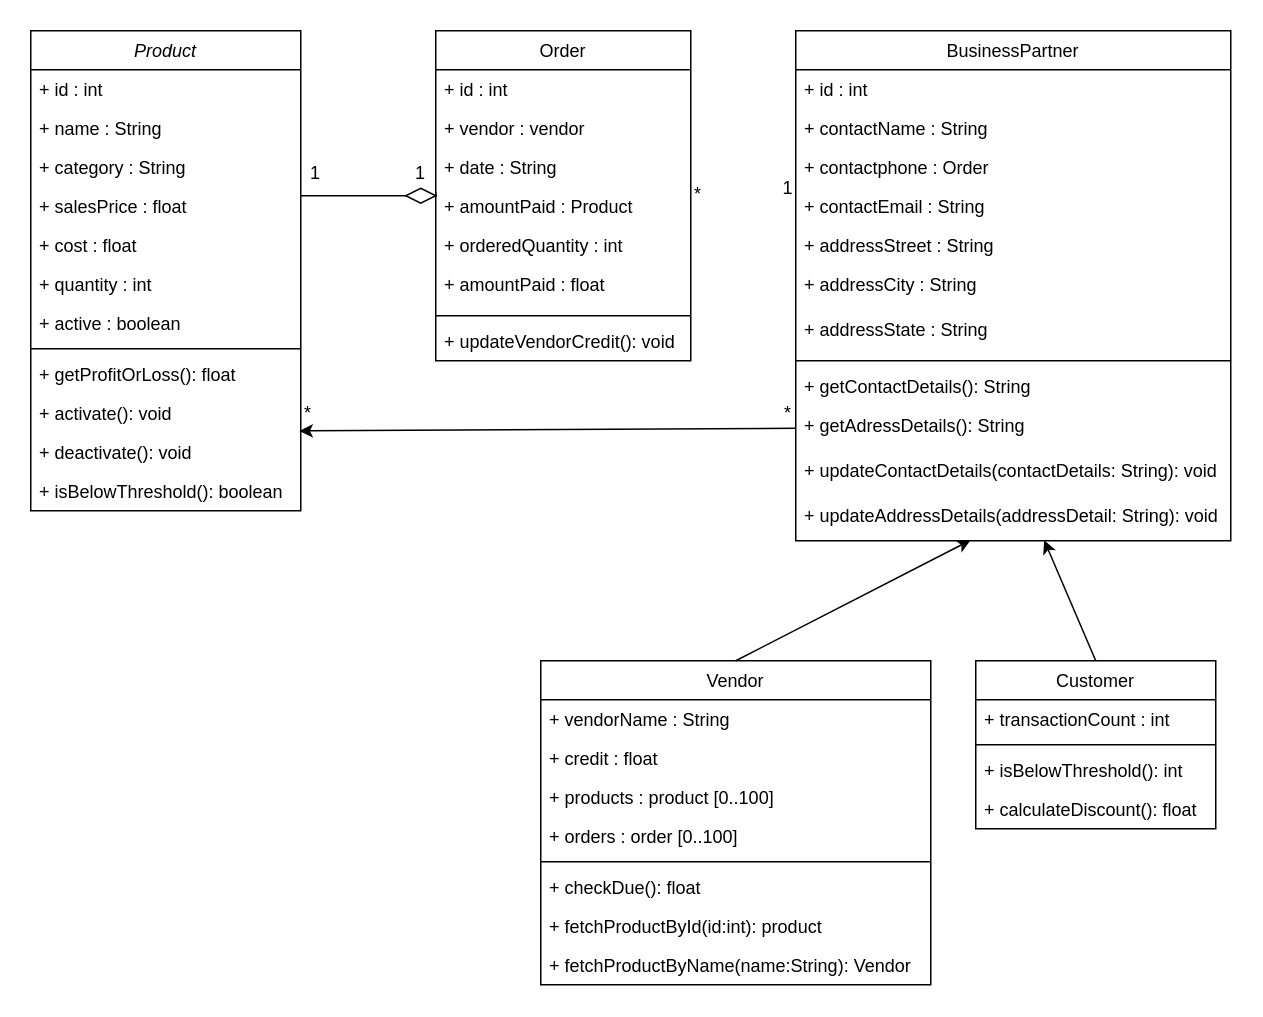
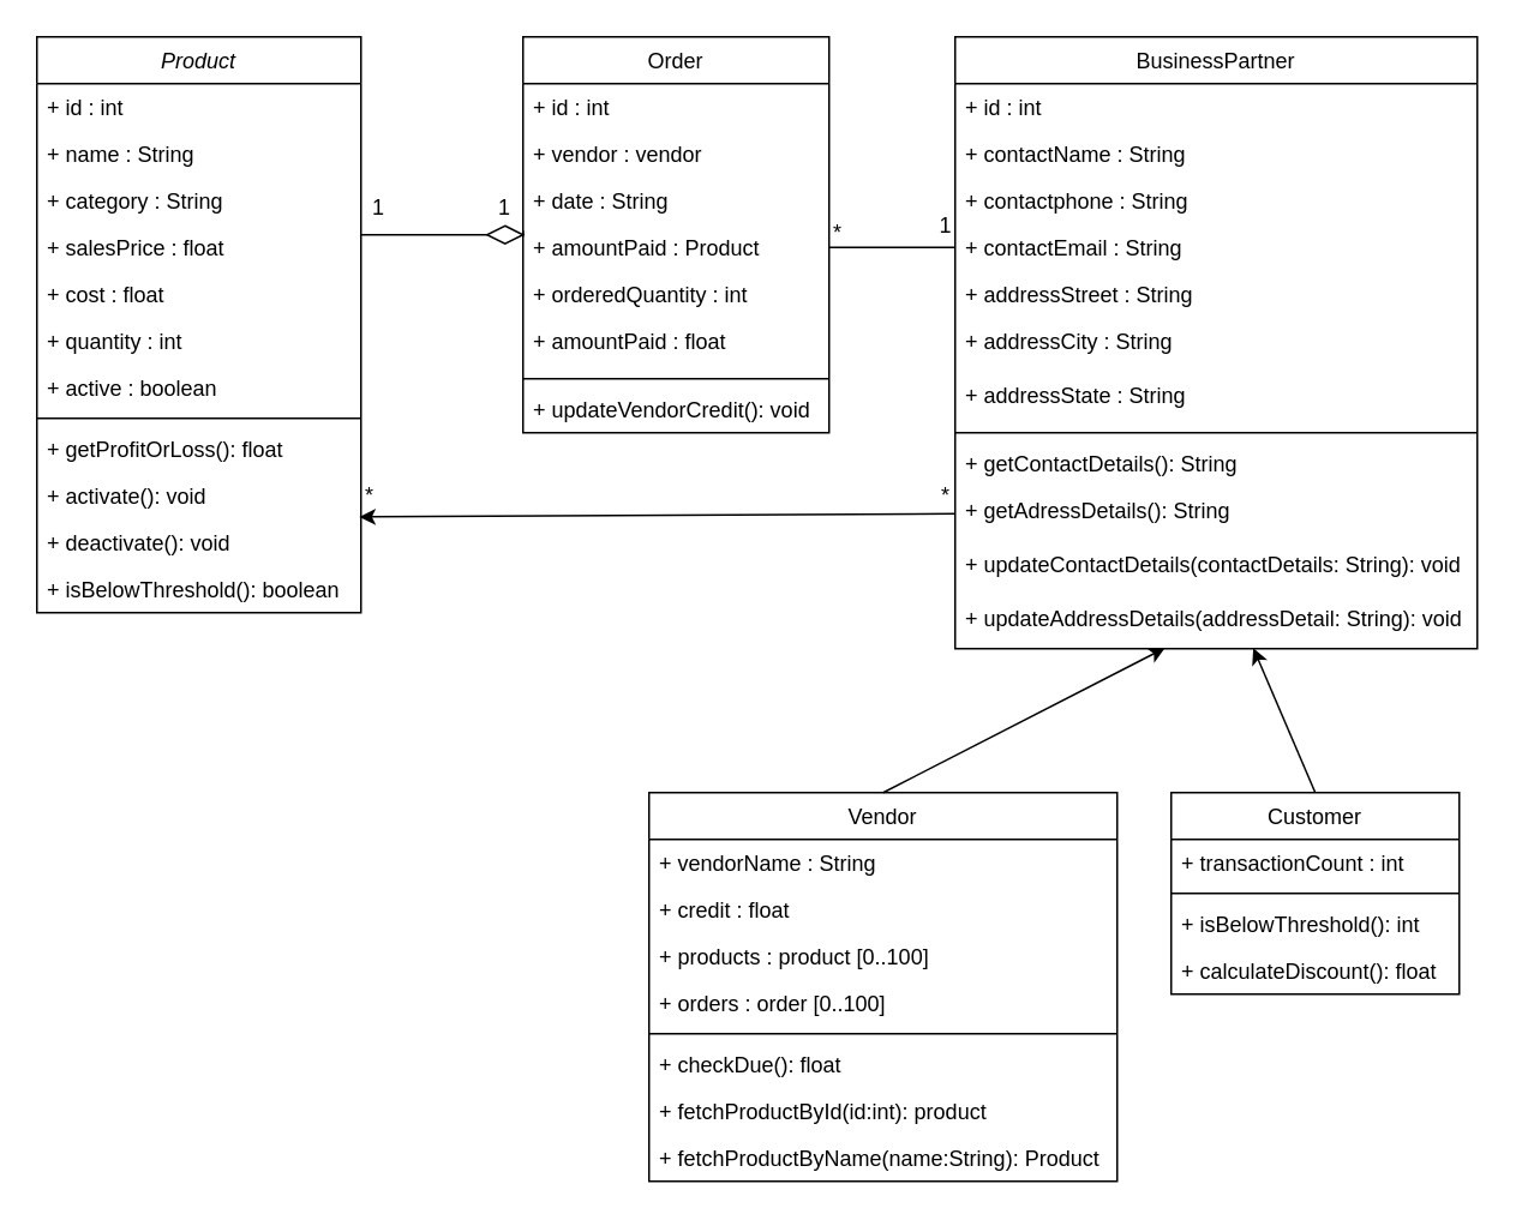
  <mxCell id="0" />
  <mxCell id="1" parent="0" />
  <mxCell id="2" value="Product" style="swimlane;fontStyle=2;align=center;verticalAlign=top;childLayout=stackLayout;horizontal=1;startSize=26;horizontalStack=0;resizeParent=1;resizeLast=0;collapsible=1;marginBottom=0;rounded=0;shadow=0;strokeWidth=1;" parent="1" vertex="1"><mxGeometry x="20" y="20" width="180" height="320" as="geometry"><mxRectangle x="230" y="140" width="160" height="26" as="alternateBounds" /></mxGeometry></mxCell>
  <mxCell id="3" value="+ id : int" style="text;align=left;verticalAlign=top;spacingLeft=4;spacingRight=4;overflow=hidden;rotatable=0;points=[[0,0.5],[1,0.5]];portConstraint=eastwest;" parent="2" vertex="1"><mxGeometry y="26" width="180" height="26" as="geometry" /></mxCell>
  <mxCell id="4" value="+ name : String" style="text;align=left;verticalAlign=top;spacingLeft=4;spacingRight=4;overflow=hidden;rotatable=0;points=[[0,0.5],[1,0.5]];portConstraint=eastwest;rounded=0;shadow=0;html=0;" parent="2" vertex="1"><mxGeometry y="52" width="180" height="26" as="geometry" /></mxCell>
  <mxCell id="5" value="+ category : String" style="text;align=left;verticalAlign=top;spacingLeft=4;spacingRight=4;overflow=hidden;rotatable=0;points=[[0,0.5],[1,0.5]];portConstraint=eastwest;rounded=0;shadow=0;html=0;" parent="2" vertex="1"><mxGeometry y="78" width="180" height="26" as="geometry" /></mxCell>
  <mxCell id="6" value="+ salesPrice : float" style="text;align=left;verticalAlign=top;spacingLeft=4;spacingRight=4;overflow=hidden;rotatable=0;points=[[0,0.5],[1,0.5]];portConstraint=eastwest;rounded=0;shadow=0;html=0;" vertex="1" parent="2"><mxGeometry y="104" width="180" height="26" as="geometry" /></mxCell>
  <mxCell id="7" value="+ cost : float" style="text;align=left;verticalAlign=top;spacingLeft=4;spacingRight=4;overflow=hidden;rotatable=0;points=[[0,0.5],[1,0.5]];portConstraint=eastwest;rounded=0;shadow=0;html=0;" vertex="1" parent="2"><mxGeometry y="130" width="180" height="26" as="geometry" /></mxCell>
  <mxCell id="8" value="+ quantity : int" style="text;align=left;verticalAlign=top;spacingLeft=4;spacingRight=4;overflow=hidden;rotatable=0;points=[[0,0.5],[1,0.5]];portConstraint=eastwest;rounded=0;shadow=0;html=0;" vertex="1" parent="2"><mxGeometry y="156" width="180" height="26" as="geometry" /></mxCell>
  <mxCell id="9" value="+ active : boolean" style="text;align=left;verticalAlign=top;spacingLeft=4;spacingRight=4;overflow=hidden;rotatable=0;points=[[0,0.5],[1,0.5]];portConstraint=eastwest;rounded=0;shadow=0;html=0;" vertex="1" parent="2"><mxGeometry y="182" width="180" height="26" as="geometry" /></mxCell>
  <mxCell id="10" value="" style="line;html=1;strokeWidth=1;align=left;verticalAlign=middle;spacingTop=-1;spacingLeft=3;spacingRight=3;rotatable=0;labelPosition=right;points=[];portConstraint=eastwest;" parent="2" vertex="1"><mxGeometry y="208" width="180" height="8" as="geometry" /></mxCell>
  <mxCell id="11" value="+ getProfitOrLoss(): float" style="text;align=left;verticalAlign=top;spacingLeft=4;spacingRight=4;overflow=hidden;rotatable=0;points=[[0,0.5],[1,0.5]];portConstraint=eastwest;" parent="2" vertex="1"><mxGeometry y="216" width="180" height="26" as="geometry" /></mxCell>
  <mxCell id="12" value="+ activate(): void" style="text;align=left;verticalAlign=top;spacingLeft=4;spacingRight=4;overflow=hidden;rotatable=0;points=[[0,0.5],[1,0.5]];portConstraint=eastwest;" vertex="1" parent="2"><mxGeometry y="242" width="180" height="26" as="geometry" /></mxCell>
  <mxCell id="13" value="+ deactivate(): void" style="text;align=left;verticalAlign=top;spacingLeft=4;spacingRight=4;overflow=hidden;rotatable=0;points=[[0,0.5],[1,0.5]];portConstraint=eastwest;" vertex="1" parent="2"><mxGeometry y="268" width="180" height="26" as="geometry" /></mxCell>
  <mxCell id="14" value="+ isBelowThreshold(): boolean" style="text;align=left;verticalAlign=top;spacingLeft=4;spacingRight=4;overflow=hidden;rotatable=0;points=[[0,0.5],[1,0.5]];portConstraint=eastwest;" vertex="1" parent="2"><mxGeometry y="294" width="180" height="26" as="geometry" /></mxCell>
  <mxCell id="15" value="Order" style="swimlane;fontStyle=0;align=center;verticalAlign=top;childLayout=stackLayout;horizontal=1;startSize=26;horizontalStack=0;resizeParent=1;resizeLast=0;collapsible=1;marginBottom=0;rounded=0;shadow=0;strokeWidth=1;" parent="1" vertex="1"><mxGeometry x="290" y="20" width="170" height="220" as="geometry"><mxRectangle x="550" y="140" width="160" height="26" as="alternateBounds" /></mxGeometry></mxCell>
  <mxCell id="16" value="+ id : int        " style="text;align=left;verticalAlign=top;spacingLeft=4;spacingRight=4;overflow=hidden;rotatable=0;points=[[0,0.5],[1,0.5]];portConstraint=eastwest;" parent="15" vertex="1"><mxGeometry y="26" width="170" height="26" as="geometry" /></mxCell>
  <mxCell id="17" value="+ vendor : vendor" style="text;align=left;verticalAlign=top;spacingLeft=4;spacingRight=4;overflow=hidden;rotatable=0;points=[[0,0.5],[1,0.5]];portConstraint=eastwest;rounded=0;shadow=0;html=0;" parent="15" vertex="1"><mxGeometry y="52" width="170" height="26" as="geometry" /></mxCell>
  <mxCell id="18" value="+ date : String" style="text;align=left;verticalAlign=top;spacingLeft=4;spacingRight=4;overflow=hidden;rotatable=0;points=[[0,0.5],[1,0.5]];portConstraint=eastwest;rounded=0;shadow=0;html=0;" parent="15" vertex="1"><mxGeometry y="78" width="170" height="26" as="geometry" /></mxCell>
  <mxCell id="19" value="+ amountPaid : Product" style="text;align=left;verticalAlign=top;spacingLeft=4;spacingRight=4;overflow=hidden;rotatable=0;points=[[0,0.5],[1,0.5]];portConstraint=eastwest;rounded=0;shadow=0;html=0;" parent="15" vertex="1"><mxGeometry y="104" width="170" height="26" as="geometry" /></mxCell>
  <mxCell id="20" value="+ orderedQuantity : int" style="text;align=left;verticalAlign=top;spacingLeft=4;spacingRight=4;overflow=hidden;rotatable=0;points=[[0,0.5],[1,0.5]];portConstraint=eastwest;rounded=0;shadow=0;html=0;" parent="15" vertex="1"><mxGeometry y="130" width="170" height="26" as="geometry" /></mxCell>
  <mxCell id="21" value="+ amountPaid : float" style="text;align=left;verticalAlign=top;spacingLeft=4;spacingRight=4;overflow=hidden;rotatable=0;points=[[0,0.5],[1,0.5]];portConstraint=eastwest;" parent="15" vertex="1"><mxGeometry y="156" width="170" height="30" as="geometry" /></mxCell>
  <mxCell id="22" value="" style="line;html=1;strokeWidth=1;align=left;verticalAlign=middle;spacingTop=-1;spacingLeft=3;spacingRight=3;rotatable=0;labelPosition=right;points=[];portConstraint=eastwest;" parent="15" vertex="1"><mxGeometry y="186" width="170" height="8" as="geometry" /></mxCell>
  <mxCell id="23" value="+ updateVendorCredit(): void" style="text;align=left;verticalAlign=top;spacingLeft=4;spacingRight=4;overflow=hidden;rotatable=0;points=[[0,0.5],[1,0.5]];portConstraint=eastwest;" parent="15" vertex="1"><mxGeometry y="194" width="170" height="26" as="geometry" /></mxCell>
  <mxCell id="24" value="BusinessPartner" style="swimlane;fontStyle=0;align=center;verticalAlign=top;childLayout=stackLayout;horizontal=1;startSize=26;horizontalStack=0;resizeParent=1;resizeLast=0;collapsible=1;marginBottom=0;rounded=0;shadow=0;strokeWidth=1;" vertex="1" parent="1"><mxGeometry x="530" y="20" width="290" height="340" as="geometry"><mxRectangle x="550" y="140" width="160" height="26" as="alternateBounds" /></mxGeometry></mxCell>
  <mxCell id="25" value="+ id : int        " style="text;align=left;verticalAlign=top;spacingLeft=4;spacingRight=4;overflow=hidden;rotatable=0;points=[[0,0.5],[1,0.5]];portConstraint=eastwest;" vertex="1" parent="24"><mxGeometry y="26" width="290" height="26" as="geometry" /></mxCell>
  <mxCell id="26" value="+ contactName : String" style="text;align=left;verticalAlign=top;spacingLeft=4;spacingRight=4;overflow=hidden;rotatable=0;points=[[0,0.5],[1,0.5]];portConstraint=eastwest;rounded=0;shadow=0;html=0;" vertex="1" parent="24"><mxGeometry y="52" width="290" height="26" as="geometry" /></mxCell>
- <mxCell id="27" value="+ contactphone : Order" style="text;align=left;verticalAlign=top;spacingLeft=4;spacingRight=4;overflow=hidden;rotatable=0;points=[[0,0.5],[1,0.5]];portConstraint=eastwest;rounded=0;shadow=0;html=0;" vertex="1" parent="24"><mxGeometry y="78" width="290" height="26" as="geometry" /></mxCell>
+ <mxCell id="27" value="+ contactphone : String" style="text;align=left;verticalAlign=top;spacingLeft=4;spacingRight=4;overflow=hidden;rotatable=0;points=[[0,0.5],[1,0.5]];portConstraint=eastwest;rounded=0;shadow=0;html=0;" vertex="1" parent="24"><mxGeometry y="78" width="290" height="26" as="geometry" /></mxCell>
  <mxCell id="28" value="+ contactEmail : String" style="text;align=left;verticalAlign=top;spacingLeft=4;spacingRight=4;overflow=hidden;rotatable=0;points=[[0,0.5],[1,0.5]];portConstraint=eastwest;rounded=0;shadow=0;html=0;" vertex="1" parent="24"><mxGeometry y="104" width="290" height="26" as="geometry" /></mxCell>
  <mxCell id="29" value="+ addressStreet : String" style="text;align=left;verticalAlign=top;spacingLeft=4;spacingRight=4;overflow=hidden;rotatable=0;points=[[0,0.5],[1,0.5]];portConstraint=eastwest;rounded=0;shadow=0;html=0;" vertex="1" parent="24"><mxGeometry y="130" width="290" height="26" as="geometry" /></mxCell>
  <mxCell id="30" value="+ addressCity : String" style="text;align=left;verticalAlign=top;spacingLeft=4;spacingRight=4;overflow=hidden;rotatable=0;points=[[0,0.5],[1,0.5]];portConstraint=eastwest;" vertex="1" parent="24"><mxGeometry y="156" width="290" height="30" as="geometry" /></mxCell>
  <mxCell id="31" value="+ addressState : String" style="text;align=left;verticalAlign=top;spacingLeft=4;spacingRight=4;overflow=hidden;rotatable=0;points=[[0,0.5],[1,0.5]];portConstraint=eastwest;" vertex="1" parent="24"><mxGeometry y="186" width="290" height="30" as="geometry" /></mxCell>
  <mxCell id="32" value="" style="line;html=1;strokeWidth=1;align=left;verticalAlign=middle;spacingTop=-1;spacingLeft=3;spacingRight=3;rotatable=0;labelPosition=right;points=[];portConstraint=eastwest;" vertex="1" parent="24"><mxGeometry y="216" width="290" height="8" as="geometry" /></mxCell>
  <mxCell id="33" value="+ getContactDetails(): String" style="text;align=left;verticalAlign=top;spacingLeft=4;spacingRight=4;overflow=hidden;rotatable=0;points=[[0,0.5],[1,0.5]];portConstraint=eastwest;" vertex="1" parent="24"><mxGeometry y="224" width="290" height="26" as="geometry" /></mxCell>
  <mxCell id="34" value="+ getAdressDetails(): String" style="text;align=left;verticalAlign=top;spacingLeft=4;spacingRight=4;overflow=hidden;rotatable=0;points=[[0,0.5],[1,0.5]];portConstraint=eastwest;" vertex="1" parent="24"><mxGeometry y="250" width="290" height="30" as="geometry" /></mxCell>
  <mxCell id="35" value="+ updateContactDetails(contactDetails: String): void" style="text;align=left;verticalAlign=top;spacingLeft=4;spacingRight=4;overflow=hidden;rotatable=0;points=[[0,0.5],[1,0.5]];portConstraint=eastwest;" vertex="1" parent="24"><mxGeometry y="280" width="290" height="30" as="geometry" /></mxCell>
  <mxCell id="36" value="+ updateAddressDetails(addressDetail: String): void" style="text;align=left;verticalAlign=top;spacingLeft=4;spacingRight=4;overflow=hidden;rotatable=0;points=[[0,0.5],[1,0.5]];portConstraint=eastwest;" vertex="1" parent="24"><mxGeometry y="310" width="290" height="30" as="geometry" /></mxCell>
  <mxCell id="37" value="" style="endArrow=classic;html=1;rounded=0;entryX=0.995;entryY=0.953;entryDx=0;entryDy=0;entryPerimeter=0;exitX=0;exitY=0.5;exitDx=0;exitDy=0;" edge="1" parent="1" source="34" target="12"><mxGeometry width="50" height="50" relative="1" as="geometry"><mxPoint x="320" y="340" as="sourcePoint" /><mxPoint x="370" y="290" as="targetPoint" /></mxGeometry></mxCell>
+ <mxCell id="38" value="" style="endArrow=none;html=1;rounded=0;entryX=0;entryY=0.5;entryDx=0;entryDy=0;exitX=1;exitY=0.5;exitDx=0;exitDy=0;" edge="1" parent="1" source="19" target="28"><mxGeometry width="50" height="50" relative="1" as="geometry"><mxPoint x="320" y="340" as="sourcePoint" /><mxPoint x="370" y="290" as="targetPoint" /></mxGeometry></mxCell>
  <mxCell id="39" value="Vendor" style="swimlane;fontStyle=0;align=center;verticalAlign=top;childLayout=stackLayout;horizontal=1;startSize=26;horizontalStack=0;resizeParent=1;resizeLast=0;collapsible=1;marginBottom=0;rounded=0;shadow=0;strokeWidth=1;" vertex="1" parent="1"><mxGeometry x="360" y="440" width="260" height="216" as="geometry"><mxRectangle x="340" y="380" width="170" height="26" as="alternateBounds" /></mxGeometry></mxCell>
  <mxCell id="40" value="+ vendorName : String" style="text;align=left;verticalAlign=top;spacingLeft=4;spacingRight=4;overflow=hidden;rotatable=0;points=[[0,0.5],[1,0.5]];portConstraint=eastwest;" vertex="1" parent="39"><mxGeometry y="26" width="260" height="26" as="geometry" /></mxCell>
  <mxCell id="41" value="+ credit : float" style="text;align=left;verticalAlign=top;spacingLeft=4;spacingRight=4;overflow=hidden;rotatable=0;points=[[0,0.5],[1,0.5]];portConstraint=eastwest;" vertex="1" parent="39"><mxGeometry y="52" width="260" height="26" as="geometry" /></mxCell>
  <mxCell id="42" value="+ products : product [0..100]" style="text;align=left;verticalAlign=top;spacingLeft=4;spacingRight=4;overflow=hidden;rotatable=0;points=[[0,0.5],[1,0.5]];portConstraint=eastwest;" vertex="1" parent="39"><mxGeometry y="78" width="260" height="26" as="geometry" /></mxCell>
  <mxCell id="43" value="+ orders : order [0..100]" style="text;align=left;verticalAlign=top;spacingLeft=4;spacingRight=4;overflow=hidden;rotatable=0;points=[[0,0.5],[1,0.5]];portConstraint=eastwest;" vertex="1" parent="39"><mxGeometry y="104" width="260" height="26" as="geometry" /></mxCell>
  <mxCell id="44" value="" style="line;html=1;strokeWidth=1;align=left;verticalAlign=middle;spacingTop=-1;spacingLeft=3;spacingRight=3;rotatable=0;labelPosition=right;points=[];portConstraint=eastwest;" vertex="1" parent="39"><mxGeometry y="130" width="260" height="8" as="geometry" /></mxCell>
  <mxCell id="45" value="+ checkDue(): float" style="text;align=left;verticalAlign=top;spacingLeft=4;spacingRight=4;overflow=hidden;rotatable=0;points=[[0,0.5],[1,0.5]];portConstraint=eastwest;" vertex="1" parent="39"><mxGeometry y="138" width="260" height="26" as="geometry" /></mxCell>
  <mxCell id="46" value="+ fetchProductById(id:int): product" style="text;align=left;verticalAlign=top;spacingLeft=4;spacingRight=4;overflow=hidden;rotatable=0;points=[[0,0.5],[1,0.5]];portConstraint=eastwest;" vertex="1" parent="39"><mxGeometry y="164" width="260" height="26" as="geometry" /></mxCell>
- <mxCell id="47" value="+ fetchProductByName(name:String): Vendor" style="text;align=left;verticalAlign=top;spacingLeft=4;spacingRight=4;overflow=hidden;rotatable=0;points=[[0,0.5],[1,0.5]];portConstraint=eastwest;" vertex="1" parent="39"><mxGeometry y="190" width="260" height="26" as="geometry" /></mxCell>
+ <mxCell id="47" value="+ fetchProductByName(name:String): Product" style="text;align=left;verticalAlign=top;spacingLeft=4;spacingRight=4;overflow=hidden;rotatable=0;points=[[0,0.5],[1,0.5]];portConstraint=eastwest;" vertex="1" parent="39"><mxGeometry y="190" width="260" height="26" as="geometry" /></mxCell>
  <mxCell id="48" value="Customer" style="swimlane;fontStyle=0;align=center;verticalAlign=top;childLayout=stackLayout;horizontal=1;startSize=26;horizontalStack=0;resizeParent=1;resizeLast=0;collapsible=1;marginBottom=0;rounded=0;shadow=0;strokeWidth=1;" vertex="1" parent="1"><mxGeometry x="650" y="440" width="160" height="112" as="geometry"><mxRectangle x="340" y="380" width="170" height="26" as="alternateBounds" /></mxGeometry></mxCell>
  <mxCell id="49" value="+ transactionCount : int" style="text;align=left;verticalAlign=top;spacingLeft=4;spacingRight=4;overflow=hidden;rotatable=0;points=[[0,0.5],[1,0.5]];portConstraint=eastwest;" vertex="1" parent="48"><mxGeometry y="26" width="160" height="26" as="geometry" /></mxCell>
  <mxCell id="50" value="" style="line;html=1;strokeWidth=1;align=left;verticalAlign=middle;spacingTop=-1;spacingLeft=3;spacingRight=3;rotatable=0;labelPosition=right;points=[];portConstraint=eastwest;" vertex="1" parent="48"><mxGeometry y="52" width="160" height="8" as="geometry" /></mxCell>
  <mxCell id="51" value="+ isBelowThreshold(): int" style="text;align=left;verticalAlign=top;spacingLeft=4;spacingRight=4;overflow=hidden;rotatable=0;points=[[0,0.5],[1,0.5]];portConstraint=eastwest;" vertex="1" parent="48"><mxGeometry y="60" width="160" height="26" as="geometry" /></mxCell>
  <mxCell id="52" value="+ calculateDiscount(): float" style="text;align=left;verticalAlign=top;spacingLeft=4;spacingRight=4;overflow=hidden;rotatable=0;points=[[0,0.5],[1,0.5]];portConstraint=eastwest;" vertex="1" parent="48"><mxGeometry y="86" width="160" height="26" as="geometry" /></mxCell>
  <mxCell id="53" value="" style="endArrow=classic;html=1;rounded=0;exitX=0.5;exitY=0;exitDx=0;exitDy=0;entryX=0.402;entryY=0.987;entryDx=0;entryDy=0;entryPerimeter=0;" edge="1" parent="1" source="39" target="36"><mxGeometry width="50" height="50" relative="1" as="geometry"><mxPoint x="490" y="660" as="sourcePoint" /><mxPoint x="540" y="610" as="targetPoint" /></mxGeometry></mxCell>
  <mxCell id="54" value="" style="endArrow=classic;html=1;rounded=0;exitX=0.5;exitY=0;exitDx=0;exitDy=0;entryX=0.571;entryY=0.987;entryDx=0;entryDy=0;entryPerimeter=0;" edge="1" parent="1" source="48" target="36"><mxGeometry width="50" height="50" relative="1" as="geometry"><mxPoint x="490" y="660" as="sourcePoint" /><mxPoint x="540" y="610" as="targetPoint" /></mxGeometry></mxCell>
  <mxCell id="55" value="" style="endArrow=none;html=1;rounded=0;exitX=1.003;exitY=0.273;exitDx=0;exitDy=0;exitPerimeter=0;startArrow=none;" edge="1" parent="1" source="56"><mxGeometry width="50" height="50" relative="1" as="geometry"><mxPoint x="240" y="170" as="sourcePoint" /><mxPoint x="290" y="131" as="targetPoint" /></mxGeometry></mxCell>
  <mxCell id="56" value="" style="rhombus;whiteSpace=wrap;html=1;" vertex="1" parent="1"><mxGeometry x="270" y="125" width="20" height="10" as="geometry" /></mxCell>
  <mxCell id="57" value="" style="endArrow=none;html=1;rounded=0;startArrow=none;exitX=1;exitY=0.231;exitDx=0;exitDy=0;exitPerimeter=0;" edge="1" parent="1" source="6" target="56"><mxGeometry width="50" height="50" relative="1" as="geometry"><mxPoint x="245.862" y="75" as="sourcePoint" /><mxPoint x="290" y="131" as="targetPoint" /></mxGeometry></mxCell>
  <mxCell id="58" value="1" style="text;html=1;strokeColor=none;fillColor=none;align=center;verticalAlign=middle;whiteSpace=wrap;rounded=0;" vertex="1" parent="1"><mxGeometry x="200" y="107.5" width="20" height="15" as="geometry" /></mxCell>
  <mxCell id="59" value="1" style="text;html=1;strokeColor=none;fillColor=none;align=center;verticalAlign=middle;whiteSpace=wrap;rounded=0;" vertex="1" parent="1"><mxGeometry x="270" y="110" width="20" height="10" as="geometry" /></mxCell>
  <mxCell id="60" value="1" style="text;html=1;strokeColor=none;fillColor=none;align=center;verticalAlign=middle;whiteSpace=wrap;rounded=0;" vertex="1" parent="1"><mxGeometry x="520" y="120" width="10" height="10" as="geometry" /></mxCell>
  <mxCell id="61" value="*" style="text;html=1;strokeColor=none;fillColor=none;align=center;verticalAlign=middle;whiteSpace=wrap;rounded=0;" vertex="1" parent="1"><mxGeometry x="460" y="122.5" width="10" height="12.5" as="geometry" /></mxCell>
  <mxCell id="62" value="*" style="text;html=1;strokeColor=none;fillColor=none;align=center;verticalAlign=middle;whiteSpace=wrap;rounded=0;" vertex="1" parent="1"><mxGeometry x="520" y="270" width="10" height="10" as="geometry" /></mxCell>
  <mxCell id="63" value="*" style="text;html=1;strokeColor=none;fillColor=none;align=center;verticalAlign=middle;whiteSpace=wrap;rounded=0;" vertex="1" parent="1"><mxGeometry x="200" y="270" width="10" height="10" as="geometry" /></mxCell>
